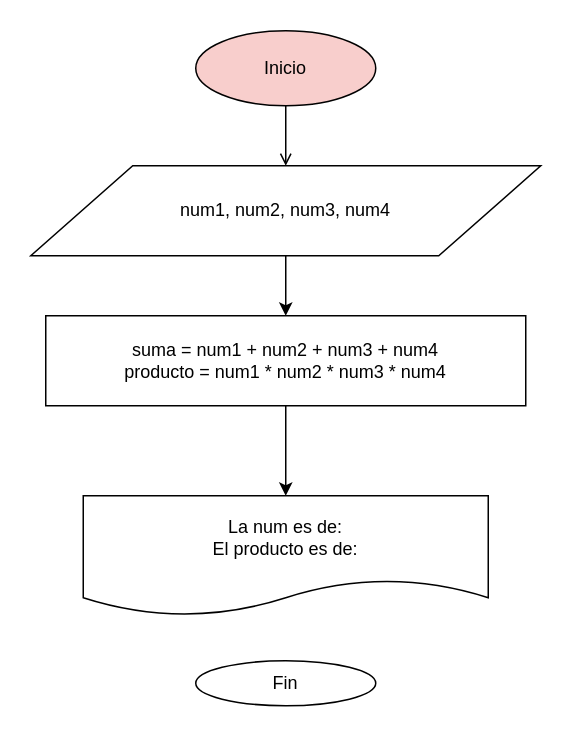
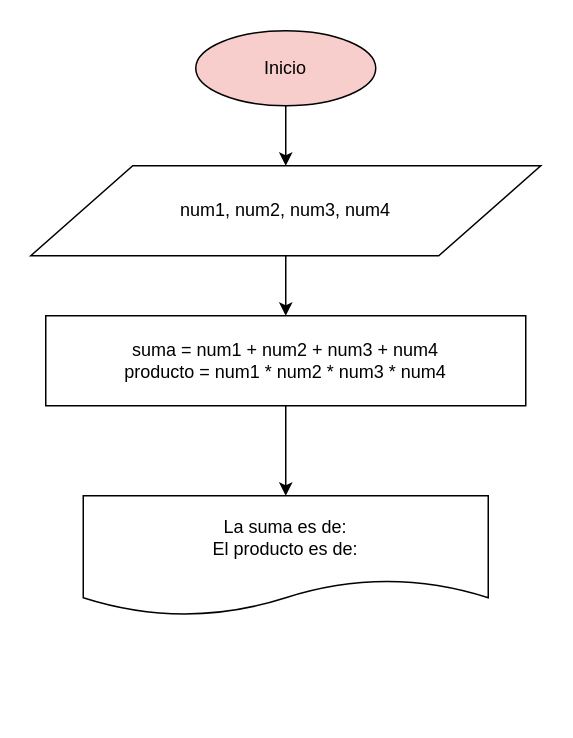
  <mxCell id="0" />
  <mxCell id="1" parent="0" />
- <mxCell id="2" value="" style="edgeStyle=orthogonalEdgeStyle;rounded=0;orthogonalLoop=1;jettySize=auto;html=1;endArrow=open;" parent="1" source="3" target="5" edge="1"><mxGeometry relative="1" as="geometry" /></mxCell>
+ <mxCell id="2" value="" style="edgeStyle=orthogonalEdgeStyle;rounded=0;orthogonalLoop=1;jettySize=auto;html=1;" parent="1" source="3" target="5" edge="1"><mxGeometry relative="1" as="geometry" /></mxCell>
  <mxCell id="3" value="Inicio" style="ellipse;whiteSpace=wrap;html=1;fillColor=#f8cecc;" parent="1" vertex="1"><mxGeometry x="130" width="120" height="50" as="geometry" y="20" /></mxCell>
  <mxCell id="4" value="" style="edgeStyle=orthogonalEdgeStyle;rounded=0;orthogonalLoop=1;jettySize=auto;html=1;" parent="1" source="5" target="7" edge="1"><mxGeometry relative="1" as="geometry" /></mxCell>
  <mxCell id="5" value="num1, num2, num3, num4" style="shape=parallelogram;perimeter=parallelogramPerimeter;whiteSpace=wrap;html=1;" parent="1" vertex="1"><mxGeometry x="20" y="110" width="340" height="60" as="geometry" /></mxCell>
  <mxCell id="6" value="" style="edgeStyle=orthogonalEdgeStyle;rounded=0;orthogonalLoop=1;jettySize=auto;html=1;" parent="1" source="7" target="8" edge="1"><mxGeometry relative="1" as="geometry" /></mxCell>
  <mxCell id="7" value="suma = num1 + num2 + num3 + num4&lt;br&gt;producto = num1 * num2 * num3 * num4" style="rounded=0;whiteSpace=wrap;html=1;" parent="1" vertex="1"><mxGeometry x="30" y="210" width="320" height="60" as="geometry" /></mxCell>
- <mxCell id="8" value="La num es de:&lt;br&gt;El producto es de:" style="shape=document;whiteSpace=wrap;html=1;boundedLbl=1;" parent="1" vertex="1"><mxGeometry x="55" y="330" width="270" height="80" as="geometry" /></mxCell>
- <mxCell id="9" value="Fin" style="ellipse;whiteSpace=wrap;html=1;" parent="1" vertex="1"><mxGeometry x="130" y="440" width="120" height="30" as="geometry" /></mxCell>
+ <mxCell id="8" value="La suma es de:&lt;br&gt;El producto es de:" style="shape=document;whiteSpace=wrap;html=1;boundedLbl=1;" parent="1" vertex="1"><mxGeometry x="55" y="330" width="270" height="80" as="geometry" /></mxCell>
